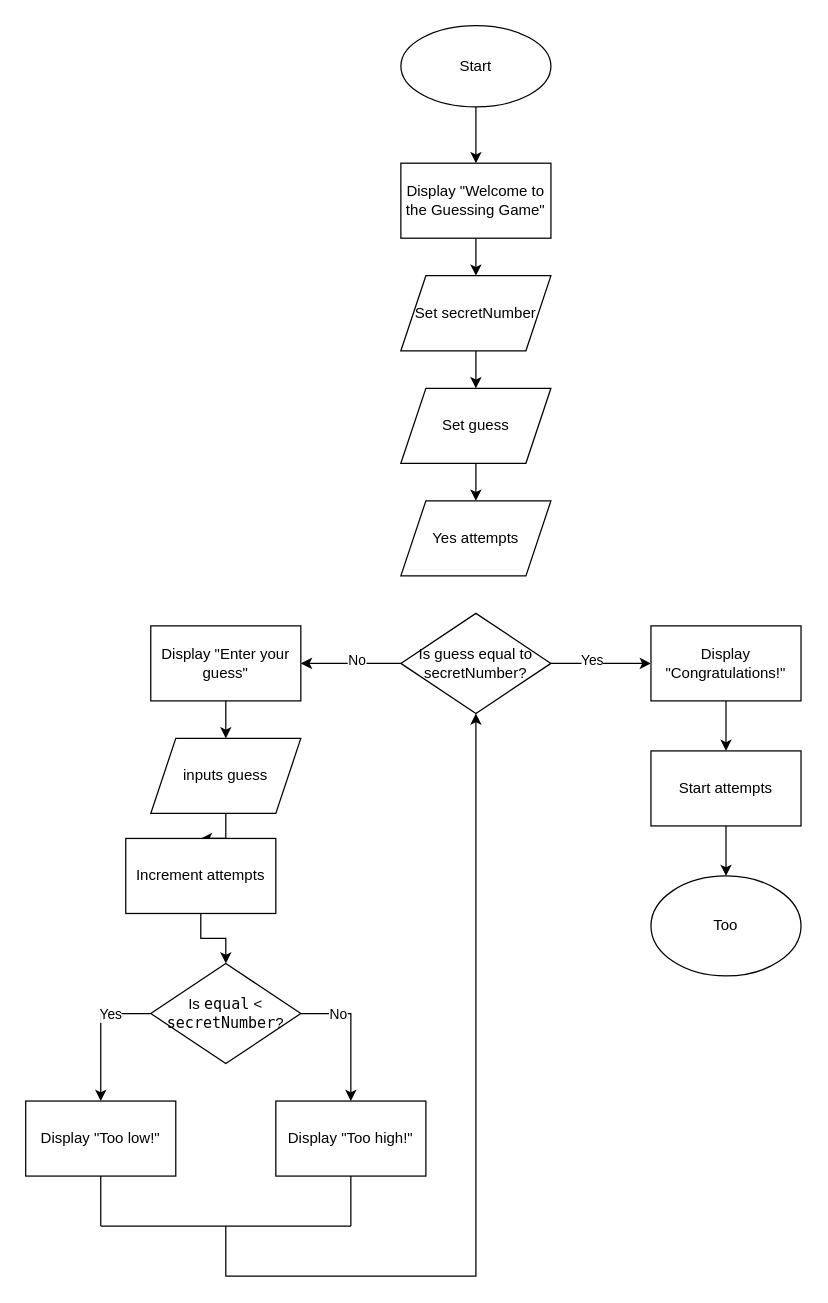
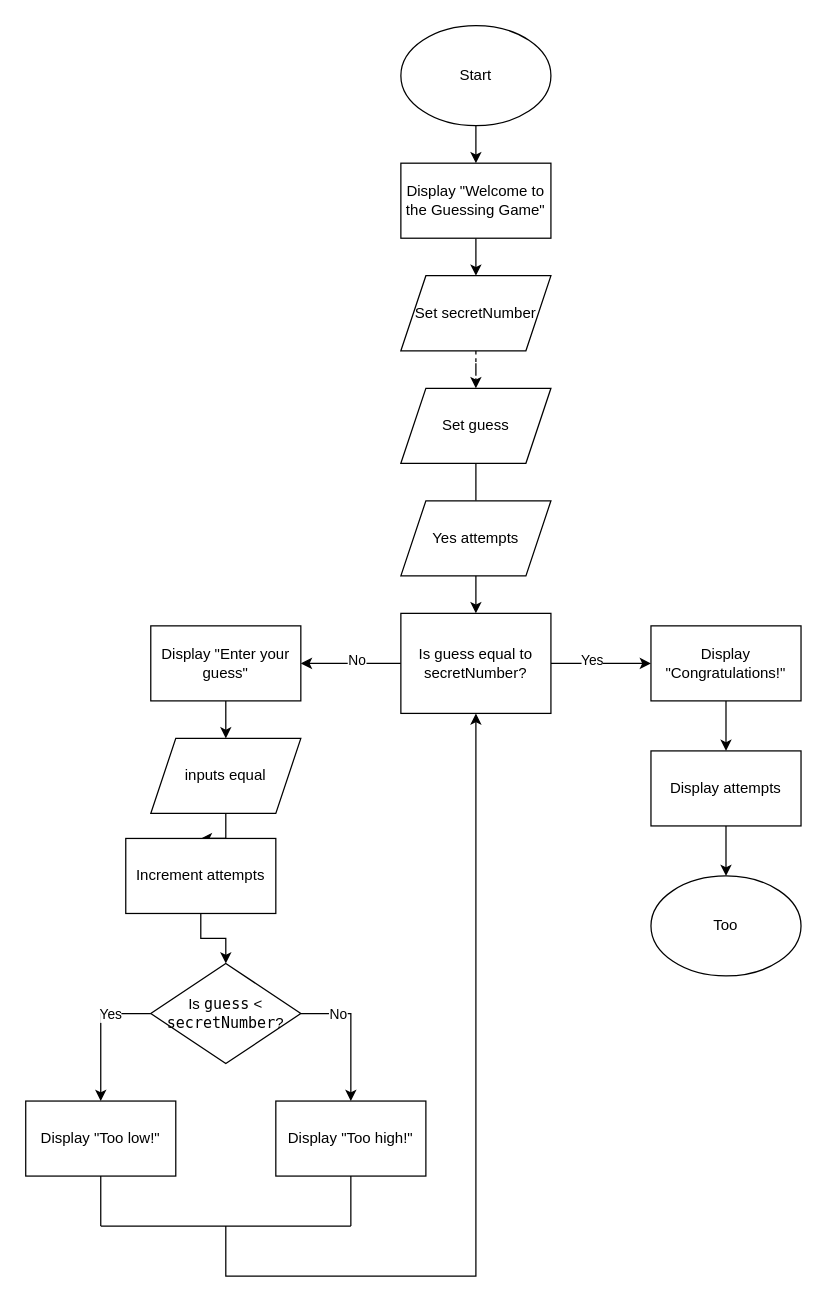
  <mxCell id="0" />
  <mxCell id="1" parent="0" />
  <mxCell id="2" value="" style="edgeStyle=orthogonalEdgeStyle;rounded=0;orthogonalLoop=1;jettySize=auto;html=1;" edge="1" parent="1" source="3" target="5"><mxGeometry relative="1" as="geometry" /></mxCell>
- <mxCell id="3" value="Start" style="ellipse;whiteSpace=wrap;html=1;" vertex="1" parent="1"><mxGeometry x="320" y="20" width="120" height="65" as="geometry" /></mxCell>
+ <mxCell id="3" value="Start" style="ellipse;whiteSpace=wrap;html=1;" vertex="1" parent="1"><mxGeometry x="320" y="20" width="120" height="80" as="geometry" /></mxCell>
  <mxCell id="4" value="" style="edgeStyle=orthogonalEdgeStyle;rounded=0;orthogonalLoop=1;jettySize=auto;html=1;" edge="1" parent="1" source="5" target="14"><mxGeometry relative="1" as="geometry" /></mxCell>
  <mxCell id="5" value="Display &quot;Welcome to the Guessing Game&quot;" style="rounded=0;whiteSpace=wrap;html=1;" vertex="1" parent="1"><mxGeometry x="320" y="130" width="120" height="60" as="geometry" /></mxCell>
  <mxCell id="6" value="" style="edgeStyle=orthogonalEdgeStyle;rounded=0;orthogonalLoop=1;jettySize=auto;html=1;" edge="1" parent="1" source="10" target="12"><mxGeometry relative="1" as="geometry" /></mxCell>
  <mxCell id="7" value="No" style="edgeLabel;html=1;align=center;verticalAlign=middle;resizable=0;points=[];" vertex="1" connectable="0" parent="6"><mxGeometry x="-0.09" y="-3" relative="1" as="geometry"><mxPoint as="offset" /></mxGeometry></mxCell>
  <mxCell id="8" value="" style="edgeStyle=orthogonalEdgeStyle;rounded=0;orthogonalLoop=1;jettySize=auto;html=1;" edge="1" parent="1" source="10" target="20"><mxGeometry relative="1" as="geometry" /></mxCell>
  <mxCell id="9" value="Yes" style="edgeLabel;html=1;align=center;verticalAlign=middle;resizable=0;points=[];" vertex="1" connectable="0" parent="8"><mxGeometry x="-0.21" y="3" relative="1" as="geometry"><mxPoint as="offset" /></mxGeometry></mxCell>
- <mxCell id="10" value="Is guess&amp;nbsp;equal to secretNumber?" style="rhombus;whiteSpace=wrap;html=1;" vertex="1" parent="1"><mxGeometry x="320" y="490" width="120" height="80" as="geometry" /></mxCell>
+ <mxCell id="10" value="Is guess&amp;nbsp;equal to secretNumber?" style="whiteSpace=wrap;html=1;rounded=0;" vertex="1" parent="1"><mxGeometry x="320" y="490" width="120" height="80" as="geometry" /></mxCell>
  <mxCell id="11" value="" style="edgeStyle=orthogonalEdgeStyle;rounded=0;orthogonalLoop=1;jettySize=auto;html=1;" edge="1" parent="1" source="12" target="24"><mxGeometry relative="1" as="geometry" /></mxCell>
  <mxCell id="12" value="Display &quot;Enter your guess&quot;" style="rounded=0;whiteSpace=wrap;html=1;" vertex="1" parent="1"><mxGeometry x="120" y="500" width="120" height="60" as="geometry" /></mxCell>
- <mxCell id="13" value="" style="edgeStyle=orthogonalEdgeStyle;rounded=0;orthogonalLoop=1;jettySize=auto;html=1;" edge="1" parent="1" source="14" target="16"><mxGeometry relative="1" as="geometry" /></mxCell>
+ <mxCell id="13" value="" style="edgeStyle=orthogonalEdgeStyle;rounded=0;orthogonalLoop=1;jettySize=auto;html=1;dashed=1;" edge="1" parent="1" source="14" target="16"><mxGeometry relative="1" as="geometry" /></mxCell>
  <mxCell id="14" value="Set secretNumber" style="shape=parallelogram;perimeter=parallelogramPerimeter;whiteSpace=wrap;html=1;fixedSize=1;" vertex="1" parent="1"><mxGeometry x="320" y="220" width="120" height="60" as="geometry" /></mxCell>
- <mxCell id="15" value="" style="edgeStyle=orthogonalEdgeStyle;rounded=0;orthogonalLoop=1;jettySize=auto;html=1;" edge="1" parent="1" source="16" target="18"><mxGeometry relative="1" as="geometry" /></mxCell>
+ <mxCell id="15" value="" style="edgeStyle=orthogonalEdgeStyle;rounded=0;orthogonalLoop=1;jettySize=auto;html=1;endArrow=none;" edge="1" parent="1" source="16" target="18"><mxGeometry relative="1" as="geometry" /></mxCell>
  <mxCell id="16" value="Set guess" style="shape=parallelogram;perimeter=parallelogramPerimeter;whiteSpace=wrap;html=1;fixedSize=1;" vertex="1" parent="1"><mxGeometry x="320" y="310" width="120" height="60" as="geometry" /></mxCell>
+ <mxCell id="17" value="" style="edgeStyle=orthogonalEdgeStyle;rounded=0;orthogonalLoop=1;jettySize=auto;html=1;" edge="1" parent="1" source="18" target="10"><mxGeometry relative="1" as="geometry" /></mxCell>
  <mxCell id="18" value="Yes attempts" style="shape=parallelogram;perimeter=parallelogramPerimeter;whiteSpace=wrap;html=1;fixedSize=1;" vertex="1" parent="1"><mxGeometry x="320" y="400" width="120" height="60" as="geometry" /></mxCell>
  <mxCell id="19" value="" style="edgeStyle=orthogonalEdgeStyle;rounded=0;orthogonalLoop=1;jettySize=auto;html=1;" edge="1" parent="1" source="20" target="22"><mxGeometry relative="1" as="geometry" /></mxCell>
  <mxCell id="20" value="Display &quot;Congratulations!&quot;" style="rounded=0;whiteSpace=wrap;html=1;" vertex="1" parent="1"><mxGeometry x="520" y="500" width="120" height="60" as="geometry" /></mxCell>
  <mxCell id="21" value="" style="edgeStyle=orthogonalEdgeStyle;rounded=0;orthogonalLoop=1;jettySize=auto;html=1;" edge="1" parent="1" source="22" target="38"><mxGeometry relative="1" as="geometry" /></mxCell>
- <mxCell id="22" value="Start attempts" style="rounded=0;whiteSpace=wrap;html=1;" vertex="1" parent="1"><mxGeometry x="520" y="600" width="120" height="60" as="geometry" /></mxCell>
+ <mxCell id="22" value="Display attempts" style="rounded=0;whiteSpace=wrap;html=1;" vertex="1" parent="1"><mxGeometry x="520" y="600" width="120" height="60" as="geometry" /></mxCell>
  <mxCell id="23" value="" style="edgeStyle=orthogonalEdgeStyle;rounded=0;orthogonalLoop=1;jettySize=auto;html=1;" edge="1" parent="1" source="24" target="26"><mxGeometry relative="1" as="geometry" /></mxCell>
- <mxCell id="24" value="inputs guess" style="shape=parallelogram;perimeter=parallelogramPerimeter;whiteSpace=wrap;html=1;fixedSize=1;" vertex="1" parent="1"><mxGeometry x="120" y="590" width="120" height="60" as="geometry" /></mxCell>
+ <mxCell id="24" value="inputs equal" style="shape=parallelogram;perimeter=parallelogramPerimeter;whiteSpace=wrap;html=1;fixedSize=1;" vertex="1" parent="1"><mxGeometry x="120" y="590" width="120" height="60" as="geometry" /></mxCell>
  <mxCell id="25" value="" style="edgeStyle=orthogonalEdgeStyle;rounded=0;orthogonalLoop=1;jettySize=auto;html=1;" edge="1" parent="1" source="26" target="27"><mxGeometry relative="1" as="geometry" /></mxCell>
  <mxCell id="26" value="Increment attempts" style="rounded=0;whiteSpace=wrap;html=1;" vertex="1" parent="1"><mxGeometry x="100" y="670" width="120" height="60" as="geometry" /></mxCell>
- <mxCell id="27" value="Is &lt;code&gt;equal&lt;/code&gt; &amp;lt; &lt;code&gt;secretNumber&lt;/code&gt;?" style="rhombus;whiteSpace=wrap;html=1;" vertex="1" parent="1"><mxGeometry x="120" y="770" width="120" height="80" as="geometry" /></mxCell>
+ <mxCell id="27" value="Is &lt;code&gt;guess&lt;/code&gt; &amp;lt; &lt;code&gt;secretNumber&lt;/code&gt;?" style="rhombus;whiteSpace=wrap;html=1;" vertex="1" parent="1"><mxGeometry x="120" y="770" width="120" height="80" as="geometry" /></mxCell>
  <mxCell id="28" value="Display &quot;Too low!&quot;" style="rounded=0;whiteSpace=wrap;html=1;" vertex="1" parent="1"><mxGeometry x="20" y="880" width="120" height="60" as="geometry" /></mxCell>
  <mxCell id="29" value="Display &quot;Too high!&quot;" style="rounded=0;whiteSpace=wrap;html=1;" vertex="1" parent="1"><mxGeometry x="220" y="880" width="120" height="60" as="geometry" /></mxCell>
  <mxCell id="30" value="" style="endArrow=classic;html=1;rounded=0;exitX=1;exitY=0.5;exitDx=0;exitDy=0;entryX=0.5;entryY=0;entryDx=0;entryDy=0;" edge="1" parent="1" source="27" target="29"><mxGeometry width="50" height="50" relative="1" as="geometry"><mxPoint x="360" y="860" as="sourcePoint" /><mxPoint x="410" y="810" as="targetPoint" /><Array as="points"><mxPoint x="280" y="810" /></Array></mxGeometry></mxCell>
  <mxCell id="31" value="No" style="edgeLabel;html=1;align=center;verticalAlign=middle;resizable=0;points=[];" vertex="1" connectable="0" parent="30"><mxGeometry x="-0.48" y="-1" relative="1" as="geometry"><mxPoint y="-1" as="offset" /></mxGeometry></mxCell>
  <mxCell id="32" value="" style="endArrow=classic;html=1;rounded=0;exitX=0;exitY=0.5;exitDx=0;exitDy=0;entryX=0.5;entryY=0;entryDx=0;entryDy=0;" edge="1" parent="1" source="27" target="28"><mxGeometry width="50" height="50" relative="1" as="geometry"><mxPoint x="360" y="860" as="sourcePoint" /><mxPoint x="410" y="810" as="targetPoint" /><Array as="points"><mxPoint x="80" y="810" /></Array></mxGeometry></mxCell>
  <mxCell id="33" value="Yes" style="edgeLabel;html=1;align=center;verticalAlign=middle;resizable=0;points=[];" vertex="1" connectable="0" parent="32"><mxGeometry x="-0.32" y="-2" relative="1" as="geometry"><mxPoint x="4" y="2" as="offset" /></mxGeometry></mxCell>
  <mxCell id="34" value="" style="endArrow=none;html=1;rounded=0;exitX=0.5;exitY=1;exitDx=0;exitDy=0;" edge="1" parent="1" source="28"><mxGeometry width="50" height="50" relative="1" as="geometry"><mxPoint x="360" y="800" as="sourcePoint" /><mxPoint x="80" y="980" as="targetPoint" /></mxGeometry></mxCell>
  <mxCell id="35" value="" style="endArrow=none;html=1;rounded=0;entryX=0.5;entryY=1;entryDx=0;entryDy=0;" edge="1" parent="1" target="29"><mxGeometry width="50" height="50" relative="1" as="geometry"><mxPoint x="280" y="980" as="sourcePoint" /><mxPoint x="410" y="750" as="targetPoint" /></mxGeometry></mxCell>
  <mxCell id="36" value="" style="endArrow=none;html=1;rounded=0;" edge="1" parent="1"><mxGeometry width="50" height="50" relative="1" as="geometry"><mxPoint x="80" y="980" as="sourcePoint" /><mxPoint x="280" y="980" as="targetPoint" /></mxGeometry></mxCell>
  <mxCell id="37" value="" style="endArrow=classic;html=1;rounded=0;entryX=0.5;entryY=1;entryDx=0;entryDy=0;" edge="1" parent="1" target="10"><mxGeometry width="50" height="50" relative="1" as="geometry"><mxPoint x="180" y="980" as="sourcePoint" /><mxPoint x="410" y="750" as="targetPoint" /><Array as="points"><mxPoint x="180" y="1020" /><mxPoint x="380" y="1020" /></Array></mxGeometry></mxCell>
  <mxCell id="38" value="Too" style="ellipse;whiteSpace=wrap;html=1;" vertex="1" parent="1"><mxGeometry x="520" y="700" width="120" height="80" as="geometry" /></mxCell>
